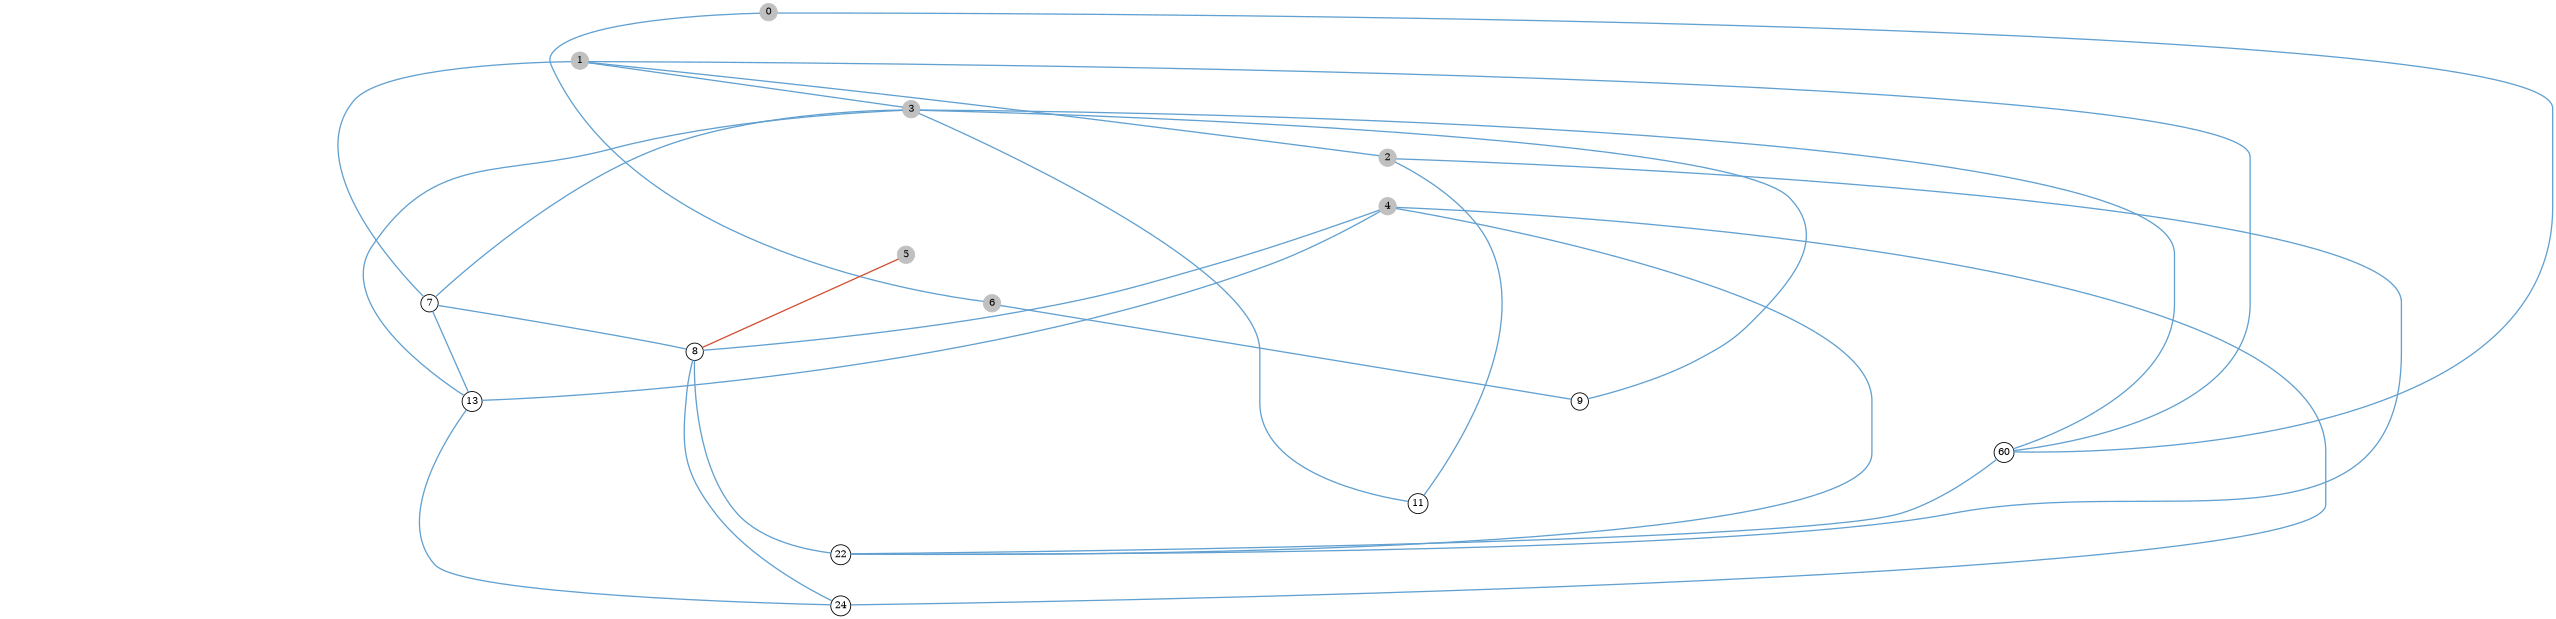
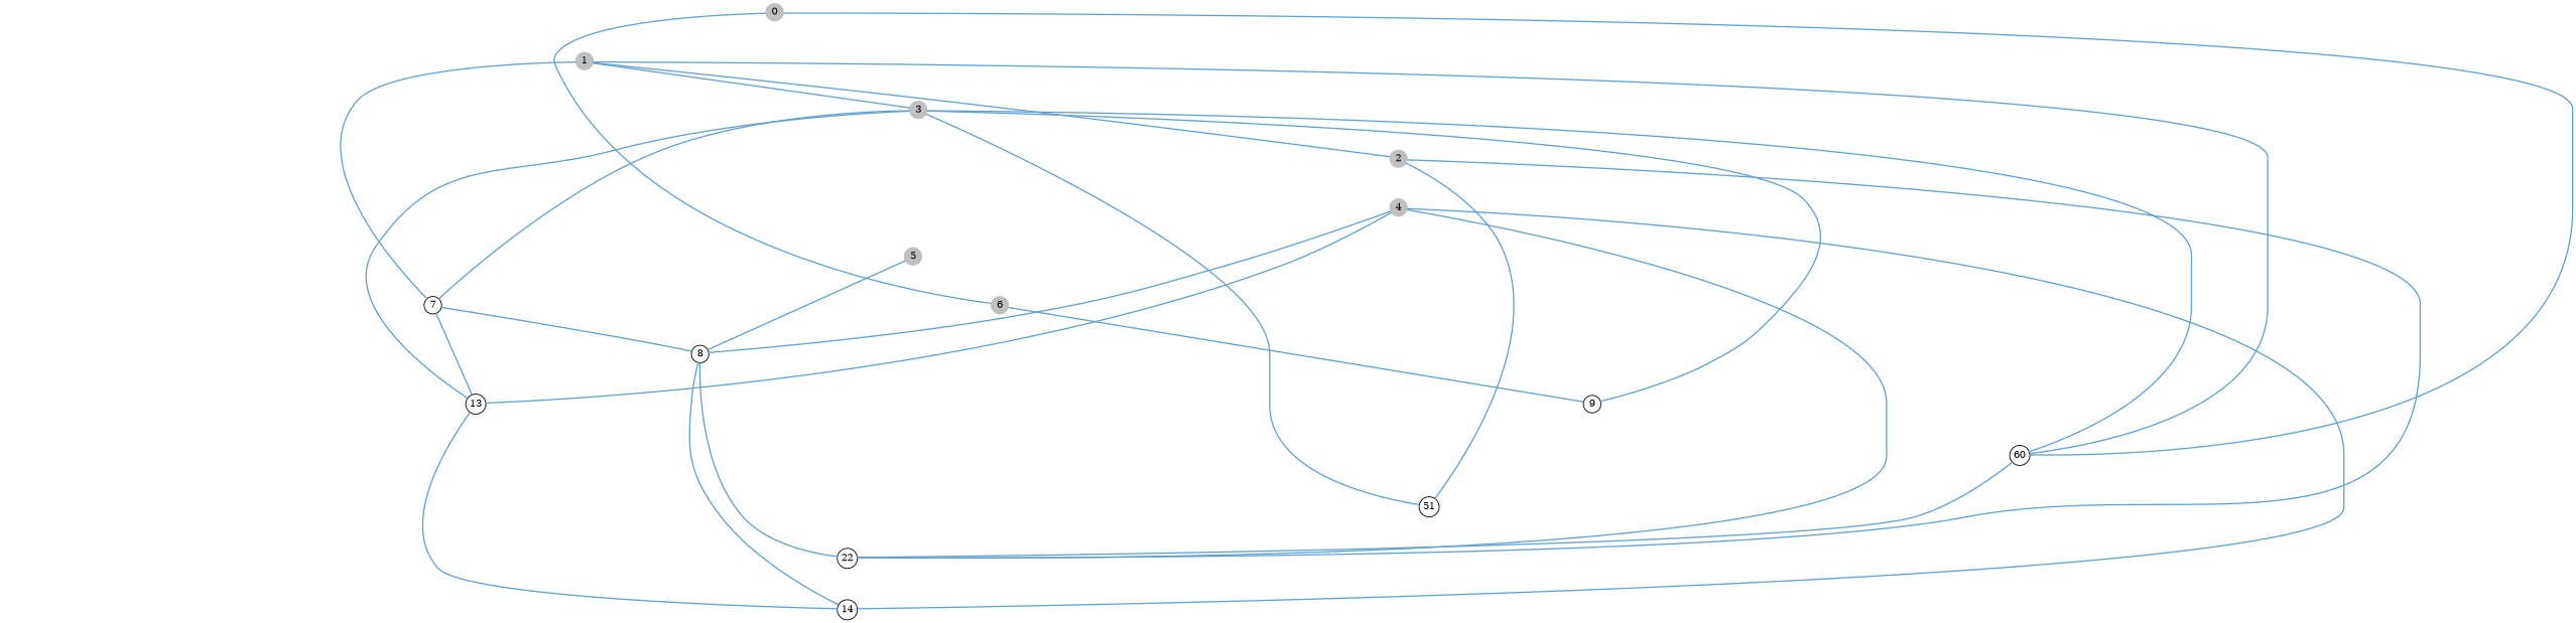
  graph {
    nodesep=0.6
    splines=true
    node [fontsize=11 margin=0.02 shape=circle]
    edge [color="#61a0d0" penwidth=0.0]
    n1 [color=gray height=.15 label=0 style=filled]
    n2 [color=gray height=.15 label=1 style=filled]
    n3 [color=gray height=.15 label=2 style=filled]
    n4 [color=gray height=.15 label=3 style=filled]
    n5 [color=gray height=.15 label=6 style=filled]
    n6 [height=.15 label=7]
    n7 [height=.15 label=9]
    n8 [height=.15 label=60]
-   n9 [height=.15 label=24]
+   n9 [height=.15 label=14]
    n10 [color=gray height=.15 label=5 style=filled]
    n11 [height=.15 label=22]
    n12 [color=gray height=.15 label=4 style=filled]
    n13 [height=.15 label=8]
-   n14 [height=.15 label=11]
+   n14 [height=.15 label=51]
    n15 [height=.15 label=13]
    n1 -- n2 [color="#56b874"]
    n1 -- n3 [color="#56b874"]
    n1 -- n4 [color="#d15033"]
    n1 -- n5 [penwidth=1.5]
    n1 -- n6 [color="#56b874"]
    n1 -- n7 [color="#d15033"]
    n1 -- n8 [penwidth=1.5]
    n1 -- n9 [color="#d15033"]
    n2 -- n3 [penwidth=1.5]
    n2 -- n4 [penwidth=1.5]
    n2 -- n5 [color="#56b874"]
    n2 -- n6 [penwidth=1.5]
    n2 -- n8 [penwidth=1.5]
    n2 -- n10 [color="#d15033"]
    n2 -- n11 [color="#d15033"]
    n3 -- n5 [color="#56b874"]
    n3 -- n7 [color="#56b874"]
    n3 -- n8 [color="#d15033"]
    n3 -- n10 [color="#56b874"]
    n3 -- n11 [penwidth=1.5]
    n3 -- n12 [color="#d15033"]
    n3 -- n13 [color="#d15033"]
    n3 -- n14 [penwidth=1.5]
    n4 -- n3 [color="#56b874"]
    n4 -- n5 [color="#d15033"]
    n4 -- n6 [penwidth=1.5]
    n4 -- n7 [penwidth=1.5]
    n4 -- n8 [penwidth=1.5]
    n4 -- n9 [color="#d15033"]
    n4 -- n10 [color="#56b874"]
    n4 -- n11 [color="#d15033"]
    n4 -- n13 [color="#d15033"]
    n4 -- n14 [penwidth=1.5]
    n4 -- n15 [penwidth=1.5]
    n5 -- n7 [penwidth=1.5]
    n5 -- n11 [color="#56b874"]
    n5 -- n15 [color="#d15033"]
    n6 -- n8 [color="#56b874"]
    n6 -- n9 [color="#d15033"]
    n6 -- n11 [color="#56b874"]
    n6 -- n13 [penwidth=1.5]
    n6 -- n15 [penwidth=1.5]
    n7 -- n8 [color="#d15033"]
    n7 -- n9 [color="#56b874"]
    n7 -- n14 [color="#56b874"]
    n8 -- n9 [color="#d15033"]
    n8 -- n11 [penwidth=1.5]
    n8 -- n14 [color="#56b874"]
    n10 -- n5 [color="#d15033"]
    n10 -- n6 [color="#d15033"]
-   n10 -- n13 [color="#d15033" penwidth=1.5]
+   n10 -- n13 [penwidth=1.5]
    n10 -- n14 [color="#56b874"]
    n11 -- n9 [color="#d15033"]
    n12 -- n5 [color="#d15033"]
    n12 -- n6 [color="#56b874"]
    n12 -- n7 [color="#d15033"]
    n12 -- n8 [color="#56b874"]
    n12 -- n9 [penwidth=1.5]
    n12 -- n10 [color="#56b874"]
    n12 -- n11 [penwidth=1.5]
    n12 -- n13 [penwidth=1.5]
    n12 -- n14 [color="#d15033"]
    n12 -- n15 [penwidth=1.5]
    n13 -- n7 [color="#56b874"]
    n13 -- n9 [penwidth=1.5]
    n13 -- n11 [penwidth=1.5]
    n13 -- n15 [color="#56b874"]
    n14 -- n11 [color="#56b874"]
    n15 -- n9 [penwidth=1.5]
  }
